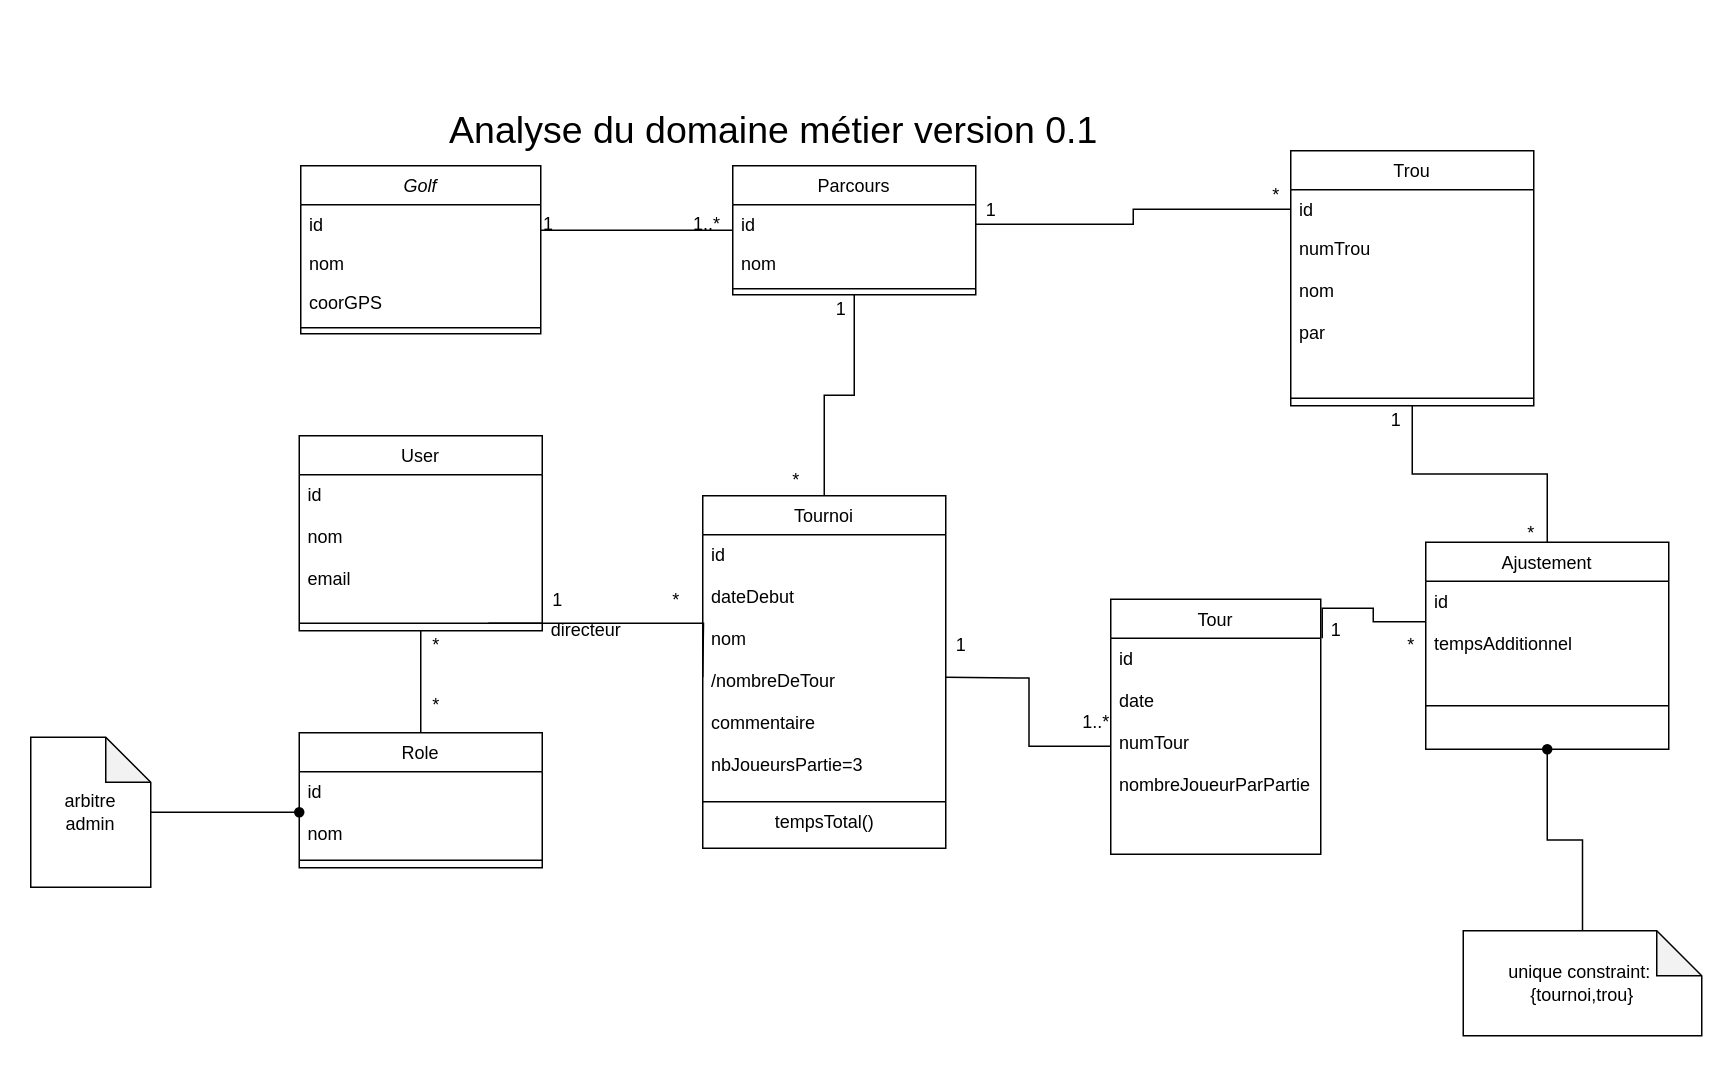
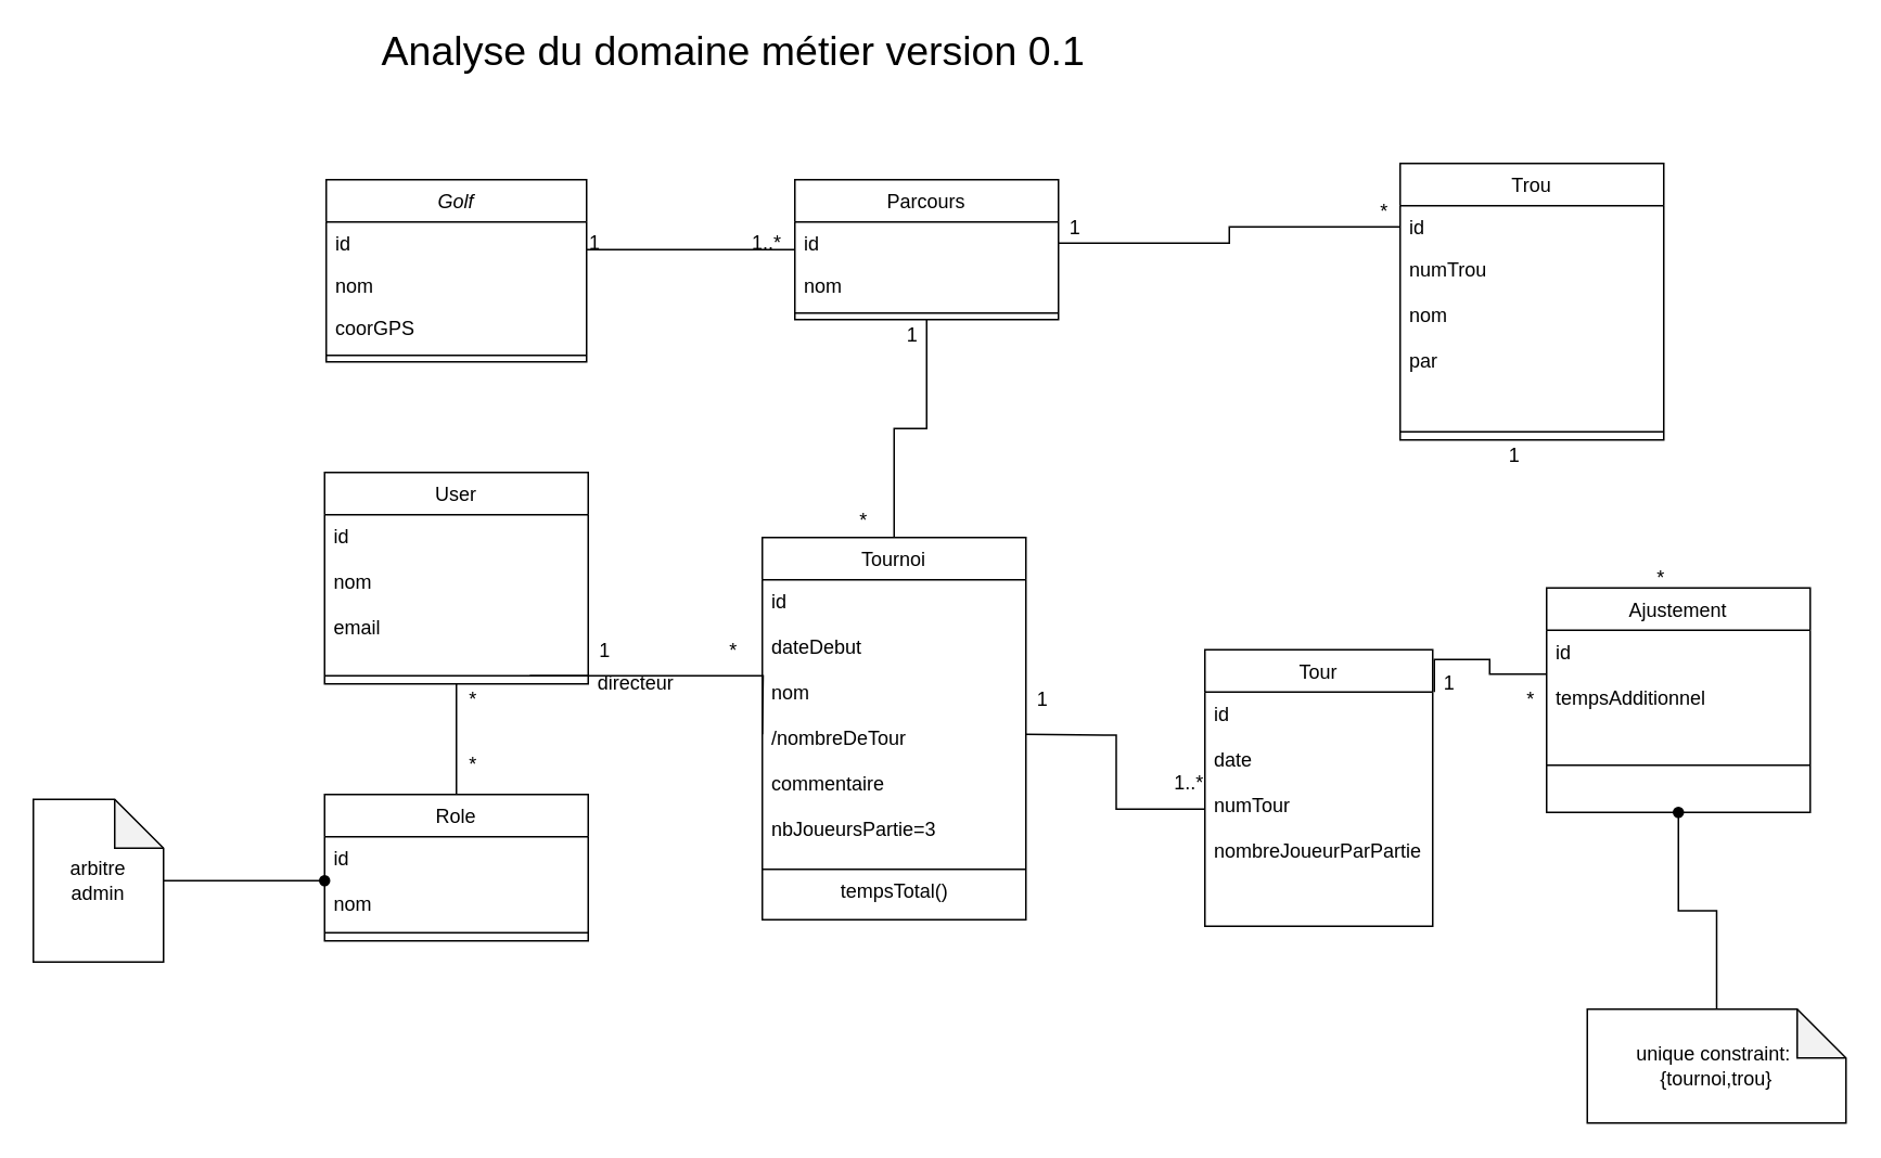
  <mxCell id="0" />
  <mxCell id="1" parent="0" />
  <mxCell id="2" value="Golf" style="swimlane;fontStyle=2;align=center;verticalAlign=top;childLayout=stackLayout;horizontal=1;startSize=26;horizontalStack=0;resizeParent=1;resizeLast=0;collapsible=1;marginBottom=0;rounded=0;shadow=0;strokeWidth=1;" parent="1" vertex="1"><mxGeometry x="200" y="110" width="160" height="112" as="geometry"><mxRectangle x="230" y="140" width="160" height="26" as="alternateBounds" /></mxGeometry></mxCell>
  <mxCell id="3" value="id" style="text;align=left;verticalAlign=top;spacingLeft=4;spacingRight=4;overflow=hidden;rotatable=0;points=[[0,0.5],[1,0.5]];portConstraint=eastwest;" parent="2" vertex="1"><mxGeometry y="26" width="160" height="26" as="geometry" /></mxCell>
  <mxCell id="4" value="nom" style="text;align=left;verticalAlign=top;spacingLeft=4;spacingRight=4;overflow=hidden;rotatable=0;points=[[0,0.5],[1,0.5]];portConstraint=eastwest;rounded=0;shadow=0;html=0;" parent="2" vertex="1"><mxGeometry y="52" width="160" height="26" as="geometry" /></mxCell>
  <mxCell id="5" value="coorGPS" style="text;align=left;verticalAlign=top;spacingLeft=4;spacingRight=4;overflow=hidden;rotatable=0;points=[[0,0.5],[1,0.5]];portConstraint=eastwest;rounded=0;shadow=0;html=0;" parent="2" vertex="1"><mxGeometry y="78" width="160" height="26" as="geometry" /></mxCell>
  <mxCell id="6" value="" style="line;html=1;strokeWidth=1;align=left;verticalAlign=middle;spacingTop=-1;spacingLeft=3;spacingRight=3;rotatable=0;labelPosition=right;points=[];portConstraint=eastwest;" parent="2" vertex="1"><mxGeometry y="104" width="160" height="8" as="geometry" /></mxCell>
  <mxCell id="7" value="Parcours" style="swimlane;fontStyle=0;align=center;verticalAlign=top;childLayout=stackLayout;horizontal=1;startSize=26;horizontalStack=0;resizeParent=1;resizeLast=0;collapsible=1;marginBottom=0;rounded=0;shadow=0;strokeWidth=1;" parent="1" vertex="1"><mxGeometry x="488" y="110" width="162" height="86" as="geometry"><mxRectangle x="550" y="140" width="160" height="26" as="alternateBounds" /></mxGeometry></mxCell>
  <mxCell id="8" value="id" style="text;align=left;verticalAlign=top;spacingLeft=4;spacingRight=4;overflow=hidden;rotatable=0;points=[[0,0.5],[1,0.5]];portConstraint=eastwest;" parent="7" vertex="1"><mxGeometry y="26" width="162" height="26" as="geometry" /></mxCell>
  <mxCell id="9" value="nom" style="text;align=left;verticalAlign=top;spacingLeft=4;spacingRight=4;overflow=hidden;rotatable=0;points=[[0,0.5],[1,0.5]];portConstraint=eastwest;rounded=0;shadow=0;html=0;" parent="7" vertex="1"><mxGeometry y="52" width="162" height="26" as="geometry" /></mxCell>
  <mxCell id="10" value="" style="line;html=1;strokeWidth=1;align=left;verticalAlign=middle;spacingTop=-1;spacingLeft=3;spacingRight=3;rotatable=0;labelPosition=right;points=[];portConstraint=eastwest;" parent="7" vertex="1"><mxGeometry y="78" width="162" height="8" as="geometry" /></mxCell>
  <mxCell id="11" value="" style="shadow=0;strokeWidth=1;rounded=0;endFill=0;edgeStyle=elbowEdgeStyle;elbow=vertical;endArrow=none;" parent="1" source="2" target="7" edge="1"><mxGeometry x="0.5" y="41" relative="1" as="geometry"><mxPoint x="360" y="182" as="sourcePoint" /><mxPoint x="520" y="182" as="targetPoint" /><mxPoint x="-40" y="32" as="offset" /></mxGeometry></mxCell>
  <mxCell id="12" value="1" style="resizable=0;align=left;verticalAlign=bottom;labelBackgroundColor=none;fontSize=12;" parent="11" connectable="0" vertex="1"><mxGeometry x="-1" relative="1" as="geometry"><mxPoint y="4" as="offset" /></mxGeometry></mxCell>
  <mxCell id="13" value="1..*" style="resizable=0;align=right;verticalAlign=bottom;labelBackgroundColor=none;fontSize=12;" parent="11" connectable="0" vertex="1"><mxGeometry x="1" relative="1" as="geometry"><mxPoint x="-7" y="4" as="offset" /></mxGeometry></mxCell>
- <mxCell id="14" style="edgeStyle=orthogonalEdgeStyle;rounded=0;orthogonalLoop=1;jettySize=auto;html=1;endArrow=none;endFill=0;" parent="1" source="43" target="47" edge="1"><mxGeometry relative="1" as="geometry" /></mxCell>
  <mxCell id="15" style="edgeStyle=orthogonalEdgeStyle;rounded=0;orthogonalLoop=1;jettySize=auto;html=1;entryX=0.5;entryY=0;entryDx=0;entryDy=0;endArrow=none;endFill=0;" parent="1" source="16" target="40" edge="1"><mxGeometry relative="1" as="geometry" /></mxCell>
  <mxCell id="16" value="User&#10;" style="swimlane;fontStyle=0;align=center;verticalAlign=top;childLayout=stackLayout;horizontal=1;startSize=26;horizontalStack=0;resizeParent=1;resizeLast=0;collapsible=1;marginBottom=0;rounded=0;shadow=0;strokeWidth=1;" parent="1" vertex="1"><mxGeometry x="199" y="290" width="162" height="130" as="geometry"><mxRectangle x="550" y="140" width="160" height="26" as="alternateBounds" /></mxGeometry></mxCell>
  <mxCell id="17" value="id&#10;&#10;nom&#10;&#10;email" style="text;align=left;verticalAlign=top;spacingLeft=4;spacingRight=4;overflow=hidden;rotatable=0;points=[[0,0.5],[1,0.5]];portConstraint=eastwest;" parent="16" vertex="1"><mxGeometry y="26" width="162" height="94" as="geometry" /></mxCell>
  <mxCell id="18" value="" style="line;html=1;strokeWidth=1;align=left;verticalAlign=middle;spacingTop=-1;spacingLeft=3;spacingRight=3;rotatable=0;labelPosition=right;points=[];portConstraint=eastwest;" parent="16" vertex="1"><mxGeometry y="120" width="162" height="10" as="geometry" /></mxCell>
  <mxCell id="19" style="edgeStyle=orthogonalEdgeStyle;rounded=0;orthogonalLoop=1;jettySize=auto;html=1;entryX=0;entryY=0.5;entryDx=0;entryDy=0;endArrow=none;endFill=0;" parent="1" source="8" target="44" edge="1"><mxGeometry relative="1" as="geometry" /></mxCell>
  <mxCell id="20" value="1" style="text;html=1;align=center;verticalAlign=middle;resizable=0;points=[];autosize=1;" parent="1" vertex="1"><mxGeometry x="650" y="130" width="20" height="20" as="geometry" /></mxCell>
  <mxCell id="21" value="*" style="text;html=1;align=center;verticalAlign=middle;resizable=0;points=[];autosize=1;" parent="1" vertex="1"><mxGeometry x="840" y="120" width="20" height="20" as="geometry" /></mxCell>
  <mxCell id="22" value="1" style="text;html=1;align=center;verticalAlign=middle;resizable=0;points=[];autosize=1;" parent="1" vertex="1"><mxGeometry x="920" y="270" width="20" height="20" as="geometry" /></mxCell>
  <mxCell id="23" value="*" style="text;html=1;align=center;verticalAlign=middle;resizable=0;points=[];autosize=1;" parent="1" vertex="1"><mxGeometry x="1010" y="345" width="20" height="20" as="geometry" /></mxCell>
  <mxCell id="24" value="1..*" style="text;html=1;align=center;verticalAlign=middle;resizable=0;points=[];autosize=1;" parent="1" vertex="1"><mxGeometry x="715" y="471" width="30" height="20" as="geometry" /></mxCell>
  <mxCell id="25" value="1" style="text;html=1;align=center;verticalAlign=middle;resizable=0;points=[];autosize=1;" parent="1" vertex="1"><mxGeometry x="630" y="420" width="20" height="20" as="geometry" /></mxCell>
  <mxCell id="26" style="edgeStyle=orthogonalEdgeStyle;rounded=0;orthogonalLoop=1;jettySize=auto;html=1;entryX=0.778;entryY=0.5;entryDx=0;entryDy=0;entryPerimeter=0;endArrow=none;endFill=0;" parent="1" target="18" edge="1"><mxGeometry relative="1" as="geometry"><mxPoint x="468" y="451" as="sourcePoint" /></mxGeometry></mxCell>
  <mxCell id="27" value="*" style="text;html=1;align=center;verticalAlign=middle;resizable=0;points=[];autosize=1;" parent="1" vertex="1"><mxGeometry x="440" y="390" width="20" height="20" as="geometry" /></mxCell>
  <mxCell id="28" value="1" style="text;html=1;align=center;verticalAlign=middle;resizable=0;points=[];autosize=1;" parent="1" vertex="1"><mxGeometry x="361" y="390" width="20" height="20" as="geometry" /></mxCell>
  <mxCell id="29" value="directeur" style="text;html=1;align=center;verticalAlign=middle;resizable=0;points=[];autosize=1;" parent="1" vertex="1"><mxGeometry x="360" y="410" width="60" height="20" as="geometry" /></mxCell>
  <mxCell id="30" value="*" style="text;html=1;align=center;verticalAlign=middle;resizable=0;points=[];autosize=1;" parent="1" vertex="1"><mxGeometry x="280" y="420" width="20" height="20" as="geometry" /></mxCell>
  <mxCell id="31" value="*" style="text;html=1;align=center;verticalAlign=middle;resizable=0;points=[];autosize=1;" parent="1" vertex="1"><mxGeometry x="280" y="460" width="20" height="20" as="geometry" /></mxCell>
  <mxCell id="32" style="edgeStyle=orthogonalEdgeStyle;rounded=0;orthogonalLoop=1;jettySize=auto;html=1;entryX=0.5;entryY=1;entryDx=0;entryDy=0;endArrow=oval;endFill=1;" parent="1" source="33" target="47" edge="1"><mxGeometry relative="1" as="geometry" /></mxCell>
  <mxCell id="33" value="unique constraint:&amp;nbsp;&lt;br&gt;{tournoi,trou}" style="shape=note;whiteSpace=wrap;html=1;backgroundOutline=1;darkOpacity=0.05;" parent="1" vertex="1"><mxGeometry x="975" y="620" width="159" height="70" as="geometry" /></mxCell>
  <mxCell id="34" style="edgeStyle=orthogonalEdgeStyle;rounded=0;orthogonalLoop=1;jettySize=auto;html=1;endArrow=oval;endFill=1;" parent="1" source="35" target="41" edge="1"><mxGeometry relative="1" as="geometry" /></mxCell>
  <mxCell id="35" value="arbitre&lt;br&gt;admin" style="shape=note;whiteSpace=wrap;html=1;backgroundOutline=1;darkOpacity=0.05;" parent="1" vertex="1"><mxGeometry x="20" y="491" width="80" height="100" as="geometry" /></mxCell>
- <mxCell id="36" value="&lt;font style=&quot;font-size: 25px&quot;&gt;Analyse du domaine métier version 0.1&lt;/font&gt;" style="text;html=1;align=center;verticalAlign=middle;resizable=0;points=[];autosize=1;" parent="1" vertex="1"><mxGeometry x="290" y="75" width="450" height="20" as="geometry" /></mxCell>
+ <mxCell id="36" value="&lt;font style=&quot;font-size: 25px&quot;&gt;Analyse du domaine métier version 0.1&lt;/font&gt;" style="text;html=1;align=center;verticalAlign=middle;resizable=0;points=[];autosize=1;" parent="1" vertex="1"><mxGeometry x="225" y="20" width="450" height="20" as="geometry" /></mxCell>
  <mxCell id="37" style="edgeStyle=orthogonalEdgeStyle;rounded=0;orthogonalLoop=1;jettySize=auto;html=1;entryX=0.5;entryY=1;entryDx=0;entryDy=0;endArrow=none;endFill=0;" parent="1" source="52" target="7" edge="1"><mxGeometry relative="1" as="geometry" /></mxCell>
  <mxCell id="38" value="1" style="text;html=1;align=center;verticalAlign=middle;resizable=0;points=[];autosize=1;" parent="1" vertex="1"><mxGeometry x="550" y="196" width="20" height="20" as="geometry" /></mxCell>
  <mxCell id="39" value="*" style="text;html=1;align=center;verticalAlign=middle;resizable=0;points=[];autosize=1;" parent="1" vertex="1"><mxGeometry x="520" y="310" width="20" height="20" as="geometry" /></mxCell>
  <mxCell id="40" value="Role" style="swimlane;fontStyle=0;align=center;verticalAlign=top;childLayout=stackLayout;horizontal=1;startSize=26;horizontalStack=0;resizeParent=1;resizeLast=0;collapsible=1;marginBottom=0;rounded=0;shadow=0;strokeWidth=1;" parent="1" vertex="1"><mxGeometry x="199" y="488" width="162" height="90" as="geometry"><mxRectangle x="550" y="140" width="160" height="26" as="alternateBounds" /></mxGeometry></mxCell>
  <mxCell id="41" value="id&#10;&#10;nom" style="text;align=left;verticalAlign=top;spacingLeft=4;spacingRight=4;overflow=hidden;rotatable=0;points=[[0,0.5],[1,0.5]];portConstraint=eastwest;" parent="40" vertex="1"><mxGeometry y="26" width="162" height="54" as="geometry" /></mxCell>
  <mxCell id="42" value="" style="line;html=1;strokeWidth=1;align=left;verticalAlign=middle;spacingTop=-1;spacingLeft=3;spacingRight=3;rotatable=0;labelPosition=right;points=[];portConstraint=eastwest;" parent="40" vertex="1"><mxGeometry y="80" width="162" height="10" as="geometry" /></mxCell>
  <mxCell id="43" value="Trou" style="swimlane;fontStyle=0;align=center;verticalAlign=top;childLayout=stackLayout;horizontal=1;startSize=26;horizontalStack=0;resizeParent=1;resizeLast=0;collapsible=1;marginBottom=0;rounded=0;shadow=0;strokeWidth=1;" parent="1" vertex="1"><mxGeometry x="860" y="100" width="162" height="170" as="geometry"><mxRectangle x="550" y="140" width="160" height="26" as="alternateBounds" /></mxGeometry></mxCell>
  <mxCell id="44" value="id" style="text;align=left;verticalAlign=top;spacingLeft=4;spacingRight=4;overflow=hidden;rotatable=0;points=[[0,0.5],[1,0.5]];portConstraint=eastwest;" parent="43" vertex="1"><mxGeometry y="26" width="162" height="26" as="geometry" /></mxCell>
  <mxCell id="45" value="numTrou&#10;&#10;nom&#10;&#10;par&#10;" style="text;align=left;verticalAlign=top;spacingLeft=4;spacingRight=4;overflow=hidden;rotatable=0;points=[[0,0.5],[1,0.5]];portConstraint=eastwest;rounded=0;shadow=0;html=0;" parent="43" vertex="1"><mxGeometry y="52" width="162" height="108" as="geometry" /></mxCell>
  <mxCell id="46" value="" style="line;html=1;strokeWidth=1;align=left;verticalAlign=middle;spacingTop=-1;spacingLeft=3;spacingRight=3;rotatable=0;labelPosition=right;points=[];portConstraint=eastwest;" parent="43" vertex="1"><mxGeometry y="160" width="162" height="10" as="geometry" /></mxCell>
  <mxCell id="47" value="Ajustement" style="swimlane;fontStyle=0;align=center;verticalAlign=top;childLayout=stackLayout;horizontal=1;startSize=26;horizontalStack=0;resizeParent=1;resizeLast=0;collapsible=1;marginBottom=0;rounded=0;shadow=0;strokeWidth=1;" parent="1" vertex="1"><mxGeometry x="950" y="361" width="162" height="138" as="geometry"><mxRectangle x="550" y="140" width="160" height="26" as="alternateBounds" /></mxGeometry></mxCell>
  <mxCell id="48" value="id&#10;&#10;tempsAdditionnel&#10;" style="text;align=left;verticalAlign=top;spacingLeft=4;spacingRight=4;overflow=hidden;rotatable=0;points=[[0,0.5],[1,0.5]];portConstraint=eastwest;rounded=0;shadow=0;html=0;" parent="47" vertex="1"><mxGeometry y="26" width="162" height="54" as="geometry" /></mxCell>
  <mxCell id="49" value="" style="line;html=1;strokeWidth=1;align=left;verticalAlign=middle;spacingTop=-1;spacingLeft=3;spacingRight=3;rotatable=0;labelPosition=right;points=[];portConstraint=eastwest;" parent="47" vertex="1"><mxGeometry y="80" width="162" height="58" as="geometry" /></mxCell>
  <mxCell id="50" style="edgeStyle=orthogonalEdgeStyle;rounded=0;orthogonalLoop=1;jettySize=auto;html=1;entryX=1.007;entryY=0;entryDx=0;entryDy=0;entryPerimeter=0;endArrow=none;endFill=0;" parent="1" source="48" target="57" edge="1"><mxGeometry relative="1" as="geometry" /></mxCell>
  <mxCell id="51" style="edgeStyle=orthogonalEdgeStyle;rounded=0;orthogonalLoop=1;jettySize=auto;html=1;endArrow=none;endFill=0;" parent="1" source="57" edge="1"><mxGeometry relative="1" as="geometry"><mxPoint x="630" y="451" as="targetPoint" /></mxGeometry></mxCell>
  <mxCell id="52" value="Tournoi" style="swimlane;fontStyle=0;align=center;verticalAlign=top;childLayout=stackLayout;horizontal=1;startSize=26;horizontalStack=0;resizeParent=1;resizeLast=0;collapsible=1;marginBottom=0;rounded=0;shadow=0;strokeWidth=1;" parent="1" vertex="1"><mxGeometry x="468" y="330" width="162" height="235" as="geometry"><mxRectangle x="550" y="140" width="160" height="26" as="alternateBounds" /></mxGeometry></mxCell>
  <mxCell id="53" value="id&#10;&#10;dateDebut&#10;&#10;nom&#10;&#10;/nombreDeTour&#10;&#10;commentaire&#10;&#10;nbJoueursPartie=3&#10;&#10;" style="text;align=left;verticalAlign=top;spacingLeft=4;spacingRight=4;overflow=hidden;rotatable=0;points=[[0,0.5],[1,0.5]];portConstraint=eastwest;" parent="52" vertex="1"><mxGeometry y="26" width="162" height="174" as="geometry" /></mxCell>
  <mxCell id="54" value="" style="line;html=1;strokeWidth=1;align=left;verticalAlign=middle;spacingTop=-1;spacingLeft=3;spacingRight=3;rotatable=0;labelPosition=right;points=[];portConstraint=eastwest;" parent="52" vertex="1"><mxGeometry y="200" width="162" height="8" as="geometry" /></mxCell>
  <mxCell id="55" value="tempsTotal()" style="text;html=1;align=center;verticalAlign=middle;resizable=0;points=[];autosize=1;" parent="52" vertex="1"><mxGeometry y="208" width="162" height="20" as="geometry" /></mxCell>
  <mxCell id="56" value="Tour" style="swimlane;fontStyle=0;childLayout=stackLayout;horizontal=1;startSize=26;fillColor=none;horizontalStack=0;resizeParent=1;resizeParentMax=0;resizeLast=0;collapsible=1;marginBottom=0;" parent="1" vertex="1"><mxGeometry x="740" y="399" width="140" height="170" as="geometry" /></mxCell>
  <mxCell id="57" value="id&#10;&#10;date&#10;&#10;numTour&#10;&#10;nombreJoueurParPartie&#10;" style="text;strokeColor=none;fillColor=none;align=left;verticalAlign=top;spacingLeft=4;spacingRight=4;overflow=hidden;rotatable=0;points=[[0,0.5],[1,0.5]];portConstraint=eastwest;" parent="56" vertex="1"><mxGeometry y="26" width="140" height="144" as="geometry" /></mxCell>
  <mxCell id="58" value="1" style="text;html=1;align=center;verticalAlign=middle;resizable=0;points=[];autosize=1;" parent="1" vertex="1"><mxGeometry x="880" y="410" width="20" height="20" as="geometry" /></mxCell>
  <mxCell id="59" value="*" style="text;html=1;align=center;verticalAlign=middle;resizable=0;points=[];autosize=1;" parent="1" vertex="1"><mxGeometry x="930" y="420" width="20" height="20" as="geometry" /></mxCell>
